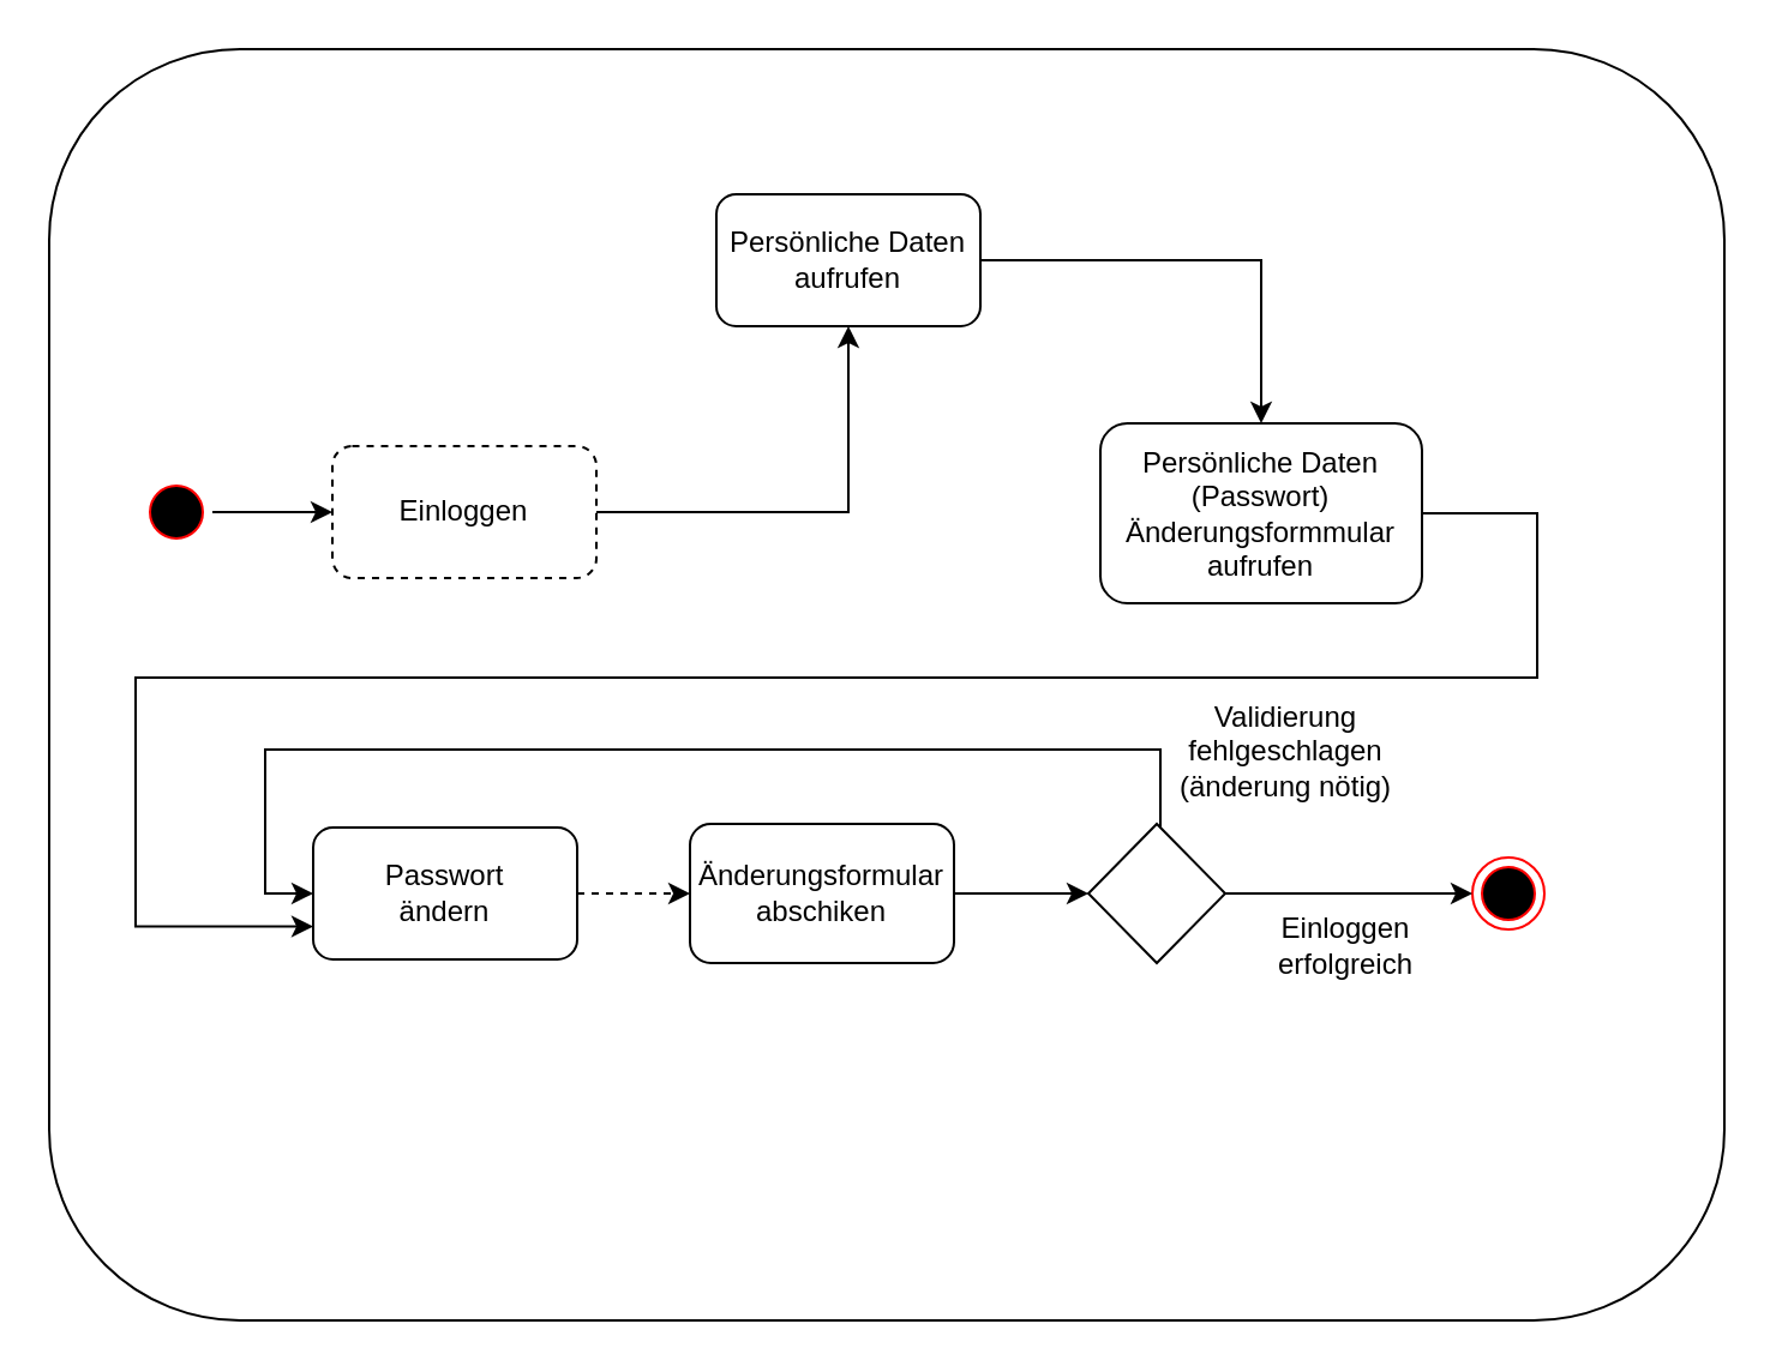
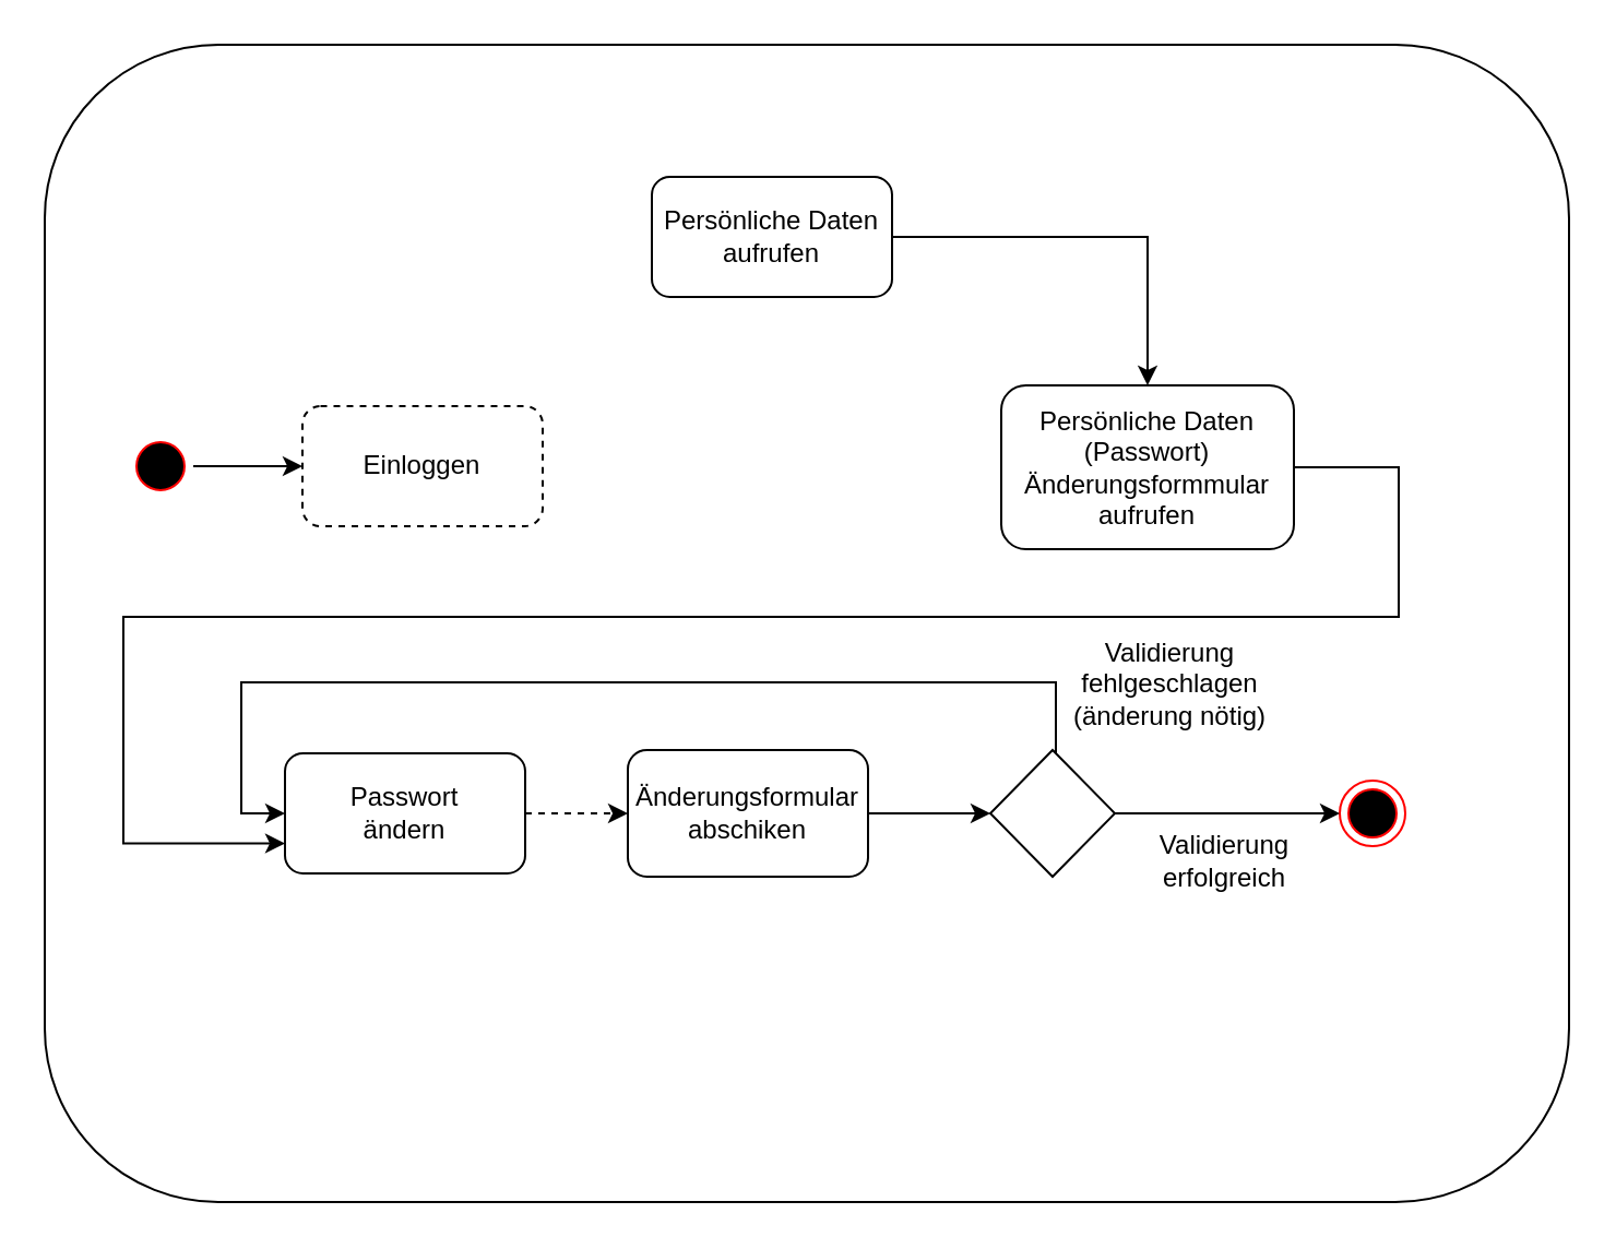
  <mxCell id="0" />
  <mxCell id="1" parent="0" />
  <mxCell id="2" value="" style="rounded=1;whiteSpace=wrap;html=1;" parent="1" vertex="1"><mxGeometry x="350" y="260" width="120" height="60" as="geometry" /></mxCell>
  <mxCell id="3" value="" style="rounded=1;whiteSpace=wrap;html=1;" parent="1" vertex="1"><mxGeometry x="20" y="20" width="698" height="530" as="geometry" /></mxCell>
  <mxCell id="4" style="edgeStyle=orthogonalEdgeStyle;rounded=0;orthogonalLoop=1;jettySize=auto;html=1;entryX=0;entryY=0.5;entryDx=0;entryDy=0;" parent="1" source="5" target="7" edge="1"><mxGeometry relative="1" as="geometry" /></mxCell>
  <mxCell id="5" value="" style="ellipse;html=1;shape=startState;fillColor=#000000;strokeColor=#ff0000;" parent="1" vertex="1"><mxGeometry x="58" y="198" width="30" height="30" as="geometry" /></mxCell>
- <mxCell id="6" style="edgeStyle=orthogonalEdgeStyle;rounded=0;orthogonalLoop=1;jettySize=auto;html=1;" parent="1" source="7" target="9" edge="1"><mxGeometry relative="1" as="geometry" /></mxCell>
  <mxCell id="7" value="Einloggen" style="rounded=1;whiteSpace=wrap;html=1;dashed=1;" parent="1" vertex="1"><mxGeometry x="138" y="185.5" width="110" height="55" as="geometry" /></mxCell>
  <mxCell id="8" style="edgeStyle=orthogonalEdgeStyle;rounded=0;orthogonalLoop=1;jettySize=auto;html=1;" parent="1" source="9" target="11" edge="1"><mxGeometry relative="1" as="geometry" /></mxCell>
  <mxCell id="9" value="&lt;div&gt;Persönliche Daten&lt;/div&gt;&lt;div&gt;aufrufen&lt;br&gt;&lt;/div&gt;" style="rounded=1;whiteSpace=wrap;html=1;" parent="1" vertex="1"><mxGeometry x="298" y="80.5" width="110" height="55" as="geometry" /></mxCell>
  <mxCell id="10" style="edgeStyle=orthogonalEdgeStyle;rounded=0;orthogonalLoop=1;jettySize=auto;html=1;entryX=0;entryY=0.75;entryDx=0;entryDy=0;" edge="1" parent="1" source="11" target="14"><mxGeometry relative="1" as="geometry"><Array as="points"><mxPoint x="640" y="214" /><mxPoint x="640" y="282" /><mxPoint x="56" y="282" /><mxPoint x="56" y="386" /></Array></mxGeometry></mxCell>
  <mxCell id="11" value="&lt;div&gt;Persönliche Daten&lt;/div&gt;&lt;div&gt;(Passwort)&lt;br&gt;&lt;/div&gt;&lt;div&gt;Änderungsformmular&lt;/div&gt;&lt;div&gt;aufrufen&lt;br&gt;&lt;/div&gt;" style="rounded=1;whiteSpace=wrap;html=1;" parent="1" vertex="1"><mxGeometry x="458" y="176" width="134" height="75" as="geometry" /></mxCell>
  <mxCell id="12" value="" style="ellipse;html=1;shape=endState;fillColor=#000000;strokeColor=#ff0000;" parent="1" vertex="1"><mxGeometry x="613" y="357" width="30" height="30" as="geometry" /></mxCell>
  <mxCell id="13" style="edgeStyle=orthogonalEdgeStyle;rounded=0;orthogonalLoop=1;jettySize=auto;html=1;entryX=0;entryY=0.5;entryDx=0;entryDy=0;dashed=1;" edge="1" parent="1" source="14" target="16"><mxGeometry relative="1" as="geometry" /></mxCell>
  <mxCell id="14" value="&lt;div&gt;Passwort&lt;br&gt;&lt;/div&gt;&lt;div&gt;ändern&lt;br&gt;&lt;/div&gt;" style="rounded=1;whiteSpace=wrap;html=1;" vertex="1" parent="1"><mxGeometry x="130" y="344.5" width="110" height="55" as="geometry" /></mxCell>
  <mxCell id="15" style="edgeStyle=orthogonalEdgeStyle;rounded=0;orthogonalLoop=1;jettySize=auto;html=1;entryX=0;entryY=0.5;entryDx=0;entryDy=0;" edge="1" parent="1" source="16" target="19"><mxGeometry relative="1" as="geometry" /></mxCell>
  <mxCell id="16" value="&lt;div&gt;Änderungsformular&lt;/div&gt;&lt;div&gt;abschiken&lt;br&gt;&lt;/div&gt;" style="rounded=1;whiteSpace=wrap;html=1;" vertex="1" parent="1"><mxGeometry x="287" y="343" width="110" height="58" as="geometry" /></mxCell>
  <mxCell id="17" style="edgeStyle=orthogonalEdgeStyle;rounded=0;orthogonalLoop=1;jettySize=auto;html=1;entryX=0;entryY=0.5;entryDx=0;entryDy=0;" edge="1" parent="1" source="19" target="14"><mxGeometry relative="1" as="geometry"><Array as="points"><mxPoint x="483" y="312" /><mxPoint x="110" y="312" /><mxPoint x="110" y="372" /></Array></mxGeometry></mxCell>
  <mxCell id="18" style="edgeStyle=orthogonalEdgeStyle;rounded=0;orthogonalLoop=1;jettySize=auto;html=1;" edge="1" parent="1" source="19" target="12"><mxGeometry relative="1" as="geometry" /></mxCell>
  <mxCell id="19" value="" style="rhombus;whiteSpace=wrap;html=1;" vertex="1" parent="1"><mxGeometry x="453" y="343" width="57" height="58" as="geometry" /></mxCell>
  <mxCell id="20" value="&lt;div&gt;Validierung fehlgeschlagen&lt;/div&gt;&lt;div&gt;(änderung nötig)&lt;br&gt;&lt;/div&gt;" style="text;html=1;strokeColor=none;fillColor=none;align=center;verticalAlign=middle;whiteSpace=wrap;rounded=0;" vertex="1" parent="1"><mxGeometry x="466" y="299" width="139" height="27" as="geometry" /></mxCell>
- <mxCell id="21" value="&lt;div&gt;Einloggen &lt;br&gt;&lt;/div&gt;&lt;div&gt;erfolgreich&lt;br&gt;&lt;/div&gt;" style="text;html=1;strokeColor=none;fillColor=none;align=center;verticalAlign=middle;whiteSpace=wrap;rounded=0;" vertex="1" parent="1"><mxGeometry x="491" y="376" width="139" height="36" as="geometry" /></mxCell>
+ <mxCell id="21" value="&lt;div&gt;Validierung &lt;br&gt;&lt;/div&gt;&lt;div&gt;erfolgreich&lt;br&gt;&lt;/div&gt;" style="text;html=1;strokeColor=none;fillColor=none;align=center;verticalAlign=middle;whiteSpace=wrap;rounded=0;" vertex="1" parent="1"><mxGeometry x="491" y="376" width="139" height="36" as="geometry" /></mxCell>
